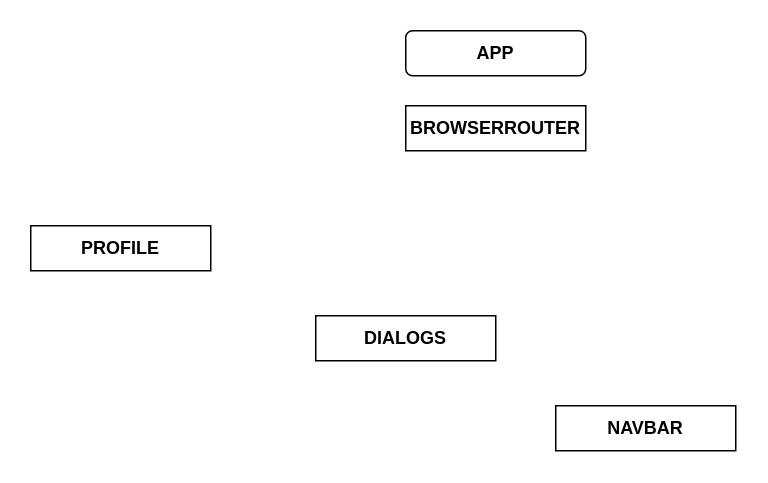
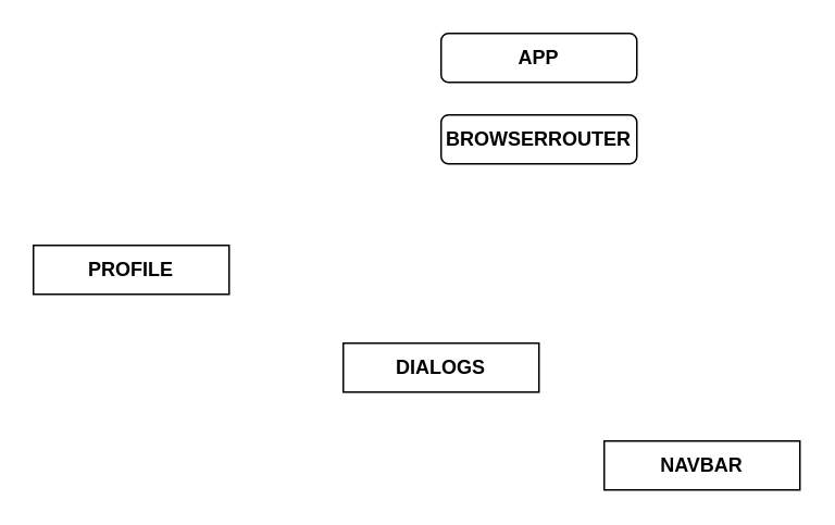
  <mxCell id="0" />
  <mxCell id="1" parent="0" />
  <mxCell id="2" value="&lt;b&gt;APP&lt;/b&gt;" style="whiteSpace=wrap;html=1;rounded=1;" vertex="1" parent="1"><mxGeometry x="270" y="20" width="120" height="30" as="geometry" /></mxCell>
- <mxCell id="3" value="&lt;b&gt;BROWSERROUTER&lt;/b&gt;" style="rounded=0;whiteSpace=wrap;html=1;" vertex="1" parent="1"><mxGeometry x="270" y="70" width="120" height="30" as="geometry" /></mxCell>
+ <mxCell id="3" value="&lt;b&gt;BROWSERROUTER&lt;/b&gt;" style="whiteSpace=wrap;html=1;rounded=1;" vertex="1" parent="1"><mxGeometry x="270" y="70" width="120" height="30" as="geometry" /></mxCell>
  <mxCell id="4" value="&lt;b&gt;PROFILE&lt;/b&gt;" style="rounded=0;whiteSpace=wrap;html=1;" vertex="1" parent="1"><mxGeometry x="20" y="150" width="120" height="30" as="geometry" /></mxCell>
  <mxCell id="5" value="&lt;b&gt;DIALOGS&lt;/b&gt;" style="rounded=0;whiteSpace=wrap;html=1;" vertex="1" parent="1"><mxGeometry x="210" y="210" width="120" height="30" as="geometry" /></mxCell>
  <mxCell id="6" value="&lt;b&gt;NAVBAR&lt;/b&gt;" style="rounded=0;whiteSpace=wrap;html=1;" vertex="1" parent="1"><mxGeometry x="370" y="270" width="120" height="30" as="geometry" /></mxCell>
